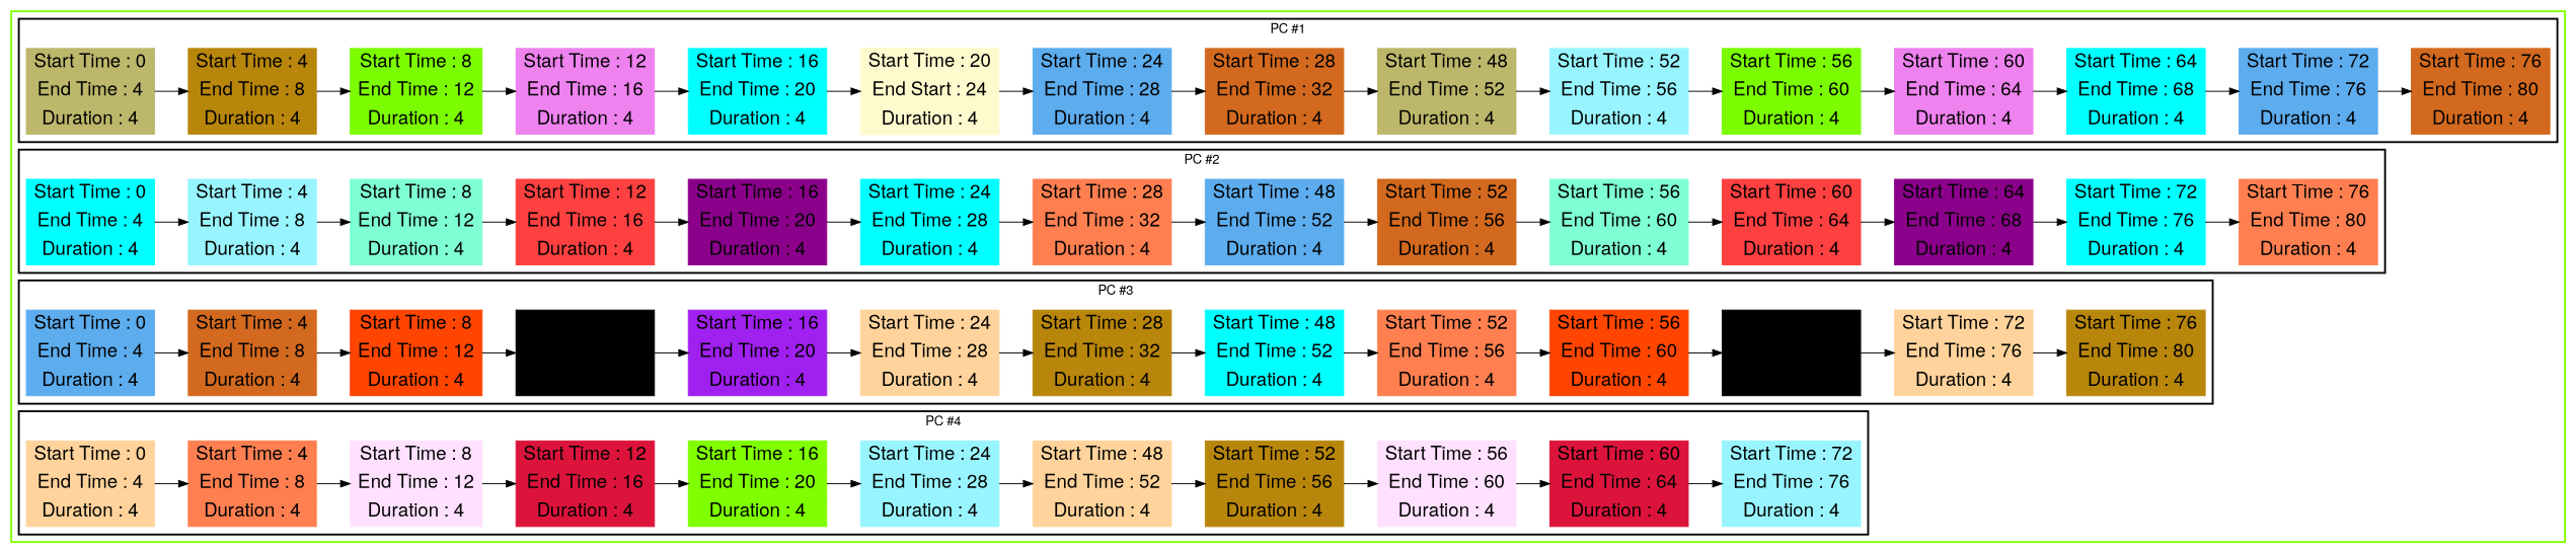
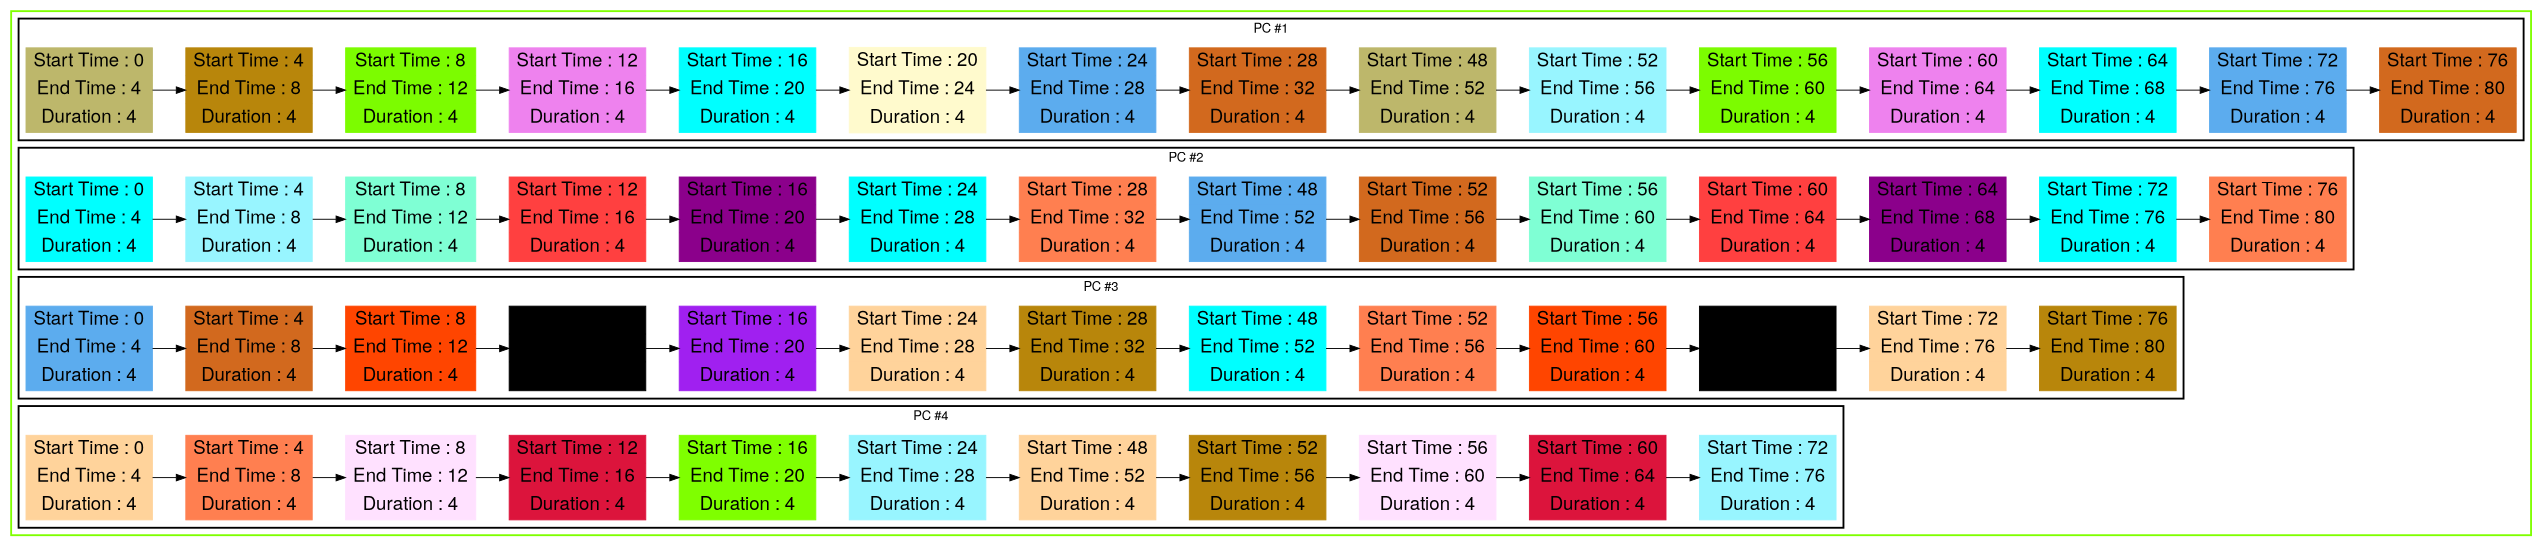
  digraph {
    fontname="Helvetica,Arial,sans-serif"
    rankdir=LR
    node [color=darkgoldenrod fontname="Helvetica,Arial,sans-serif" fontsize=20 shape=record style=filled]
    edge [fontname="Helvetica,Arial,sans-serif"]
    n1 [color=darkkhaki label="Start Time : 0 | End Time : 4 | Duration : 4"]
    n2 [label="Start Time : 4 | End Time : 8 | Duration : 4"]
    n3 [color=lawngreen label="Start Time : 8 | End Time : 12 | Duration : 4"]
    n4 [color=violet label="Start Time : 12 | End Time : 16 | Duration : 4"]
    n5 [color=cyan label="Start Time : 16 | End Time : 20 | Duration : 4"]
-   n6 [color=lemonchiffon label="Start Time : 20 | End Start : 24 | Duration : 4"]
+   n6 [color=lemonchiffon label="Start Time : 20 | End Time : 24 | Duration : 4"]
    n7 [color=steelblue2 label="Start Time : 24 | End Time : 28 | Duration : 4"]
    n8 [color=chocolate label="Start Time : 28 | End Time : 32 | Duration : 4"]
    n9 [color=darkkhaki label="Start Time : 48 | End Time : 52 | Duration : 4"]
    n10 [color=cadetblue1 label="Start Time : 52 | End Time : 56 | Duration : 4"]
    n11 [color=lawngreen label="Start Time : 56 | End Time : 60 | Duration : 4"]
    n12 [color=violet label="Start Time : 60 | End Time : 64 | Duration : 4"]
    n13 [color=cyan label="Start Time : 64 | End Time : 68 | Duration : 4"]
    n14 [color=steelblue2 label="Start Time : 72 | End Time : 76 | Duration : 4"]
    n15 [color=chocolate label="Start Time : 76 | End Time : 80 | Duration : 4"]
    n16 [color=aqua label="Start Time : 0 | End Time : 4 | Duration : 4"]
    n17 [color=cadetblue1 label="Start Time : 4 | End Time : 8 | Duration : 4"]
    n18 [color=aquamarine label="Start Time : 8 | End Time : 12 | Duration : 4"]
    n19 [color=brown1 label="Start Time : 12 | End Time : 16 | Duration : 4"]
    n20 [color=darkmagenta label="Start Time : 16 | End Time : 20 | Duration : 4"]
    n21 [color=aqua label="Start Time : 24 | End Time : 28 | Duration : 4"]
    n22 [color=coral label="Start Time : 28 | End Time : 32 | Duration : 4"]
    n23 [color=steelblue2 label="Start Time : 48 | End Time : 52 | Duration : 4"]
    n24 [color=chocolate label="Start Time : 52 | End Time : 56 | Duration : 4"]
    n25 [color=aquamarine label="Start Time : 56 | End Time : 60 | Duration : 4"]
    n26 [color=brown1 label="Start Time : 60 | End Time : 64 | Duration : 4"]
    n27 [color=darkmagenta label="Start Time : 64 | End Time : 68 | Duration : 4"]
    n28 [color=aqua label="Start Time : 72 | End Time : 76 | Duration : 4"]
    n29 [color=coral label="Start Time : 76 | End Time : 80 | Duration : 4"]
    n30 [color=steelblue2 label="Start Time : 0 | End Time : 4 | Duration : 4"]
    n31 [color=chocolate label="Start Time : 4 | End Time : 8 | Duration : 4"]
    n32 [color=orangered1 label="Start Time : 8 | End Time : 12 | Duration : 4"]
    n33 [color=cornflower label="Start Time : 12 | End Time : 16 | Duration : 4"]
    n34 [color=x11purple label="Start Time : 16 | End Time : 20 | Duration : 4"]
    n35 [color=burlywood1 label="Start Time : 24 | End Time : 28 | Duration : 4"]
    n36 [label="Start Time : 28 | End Time : 32 | Duration : 4"]
    n37 [color=aqua label="Start Time : 48 | End Time : 52 | Duration : 4"]
    n38 [color=coral label="Start Time : 52 | End Time : 56 | Duration : 4"]
    n39 [color=orangered1 label="Start Time : 56 | End Time : 60 | Duration : 4"]
    n40 [color=cornflower label="Start Time : 60 | End Time : 64 | Duration : 4"]
    n41 [color=burlywood1 label="Start Time : 72 | End Time : 76 | Duration : 4"]
    n42 [label="Start Time : 76 | End Time : 80 | Duration : 4"]
    n43 [color=burlywood1 label="Start Time : 0 | End Time : 4 | Duration : 4"]
    n44 [color=coral label="Start Time : 4 | End Time : 8 | Duration : 4"]
    n45 [color=thistle1 label="Start Time : 8 | End Time : 12 | Duration : 4"]
    n46 [color=crimson label="Start Time : 12 | End Time : 16 | Duration : 4"]
    n47 [color=chartreuse label="Start Time : 16 | End Time : 20 | Duration : 4"]
    n48 [color=cadetblue1 label="Start Time : 24 | End Time : 28 | Duration : 4"]
    n49 [color=burlywood1 label="Start Time : 48 | End Time : 52 | Duration : 4"]
    n50 [label="Start Time : 52 | End Time : 56 | Duration : 4"]
    n51 [color=thistle1 label="Start Time : 56 | End Time : 60 | Duration : 4"]
    n52 [color=crimson label="Start Time : 60 | End Time : 64 | Duration : 4"]
    n53 [color=cadetblue1 label="Start Time : 72 | End Time : 76 | Duration : 4"]
    subgraph cluster_1 {
      color=chartreuse
      style=bold
      subgraph cluster_2 {
        color=black
        label="PC #1"
        style=bold
        n1
        n2
        n3
        n4
        n5
        n6
        n7
        n8
        n9
        n10
        n11
        n12
        n13
        n14
        n15
      }
      subgraph cluster_3 {
        color=black
        label="PC #2"
        style=bold
        n16
        n17
        n18
        n19
        n20
        n21
        n22
        n23
        n24
        n25
        n26
        n27
        n28
        n29
      }
      subgraph cluster_4 {
        color=black
        label="PC #3"
        style=bold
        n30
        n31
        n32
        n33
        n34
        n35
        n36
        n37
        n38
        n39
        n40
        n41
        n42
      }
      subgraph cluster_5 {
        color=black
        label="PC #4"
        style=bold
        n43
        n44
        n45
        n46
        n47
        n48
        n49
        n50
        n51
        n52
        n53
      }
    }
    n1 -> n2
    n2 -> n3
    n3 -> n4
    n4 -> n5
    n5 -> n6
    n6 -> n7
    n7 -> n8
    n8 -> n9
    n9 -> n10
    n10 -> n11
    n11 -> n12
    n12 -> n13
    n13 -> n14
    n14 -> n15
    n16 -> n17
    n17 -> n18
    n18 -> n19
    n19 -> n20
    n20 -> n21
    n21 -> n22
    n22 -> n23
    n23 -> n24
    n24 -> n25
    n25 -> n26
    n26 -> n27
    n27 -> n28
    n28 -> n29
    n30 -> n31
    n31 -> n32
    n32 -> n33
    n33 -> n34
    n34 -> n35
    n35 -> n36
    n36 -> n37
    n37 -> n38
    n38 -> n39
    n39 -> n40
    n40 -> n41
    n41 -> n42
    n43 -> n44
    n44 -> n45
    n45 -> n46
    n46 -> n47
    n47 -> n48
    n48 -> n49
    n49 -> n50
    n50 -> n51
    n51 -> n52
    n52 -> n53
  }
